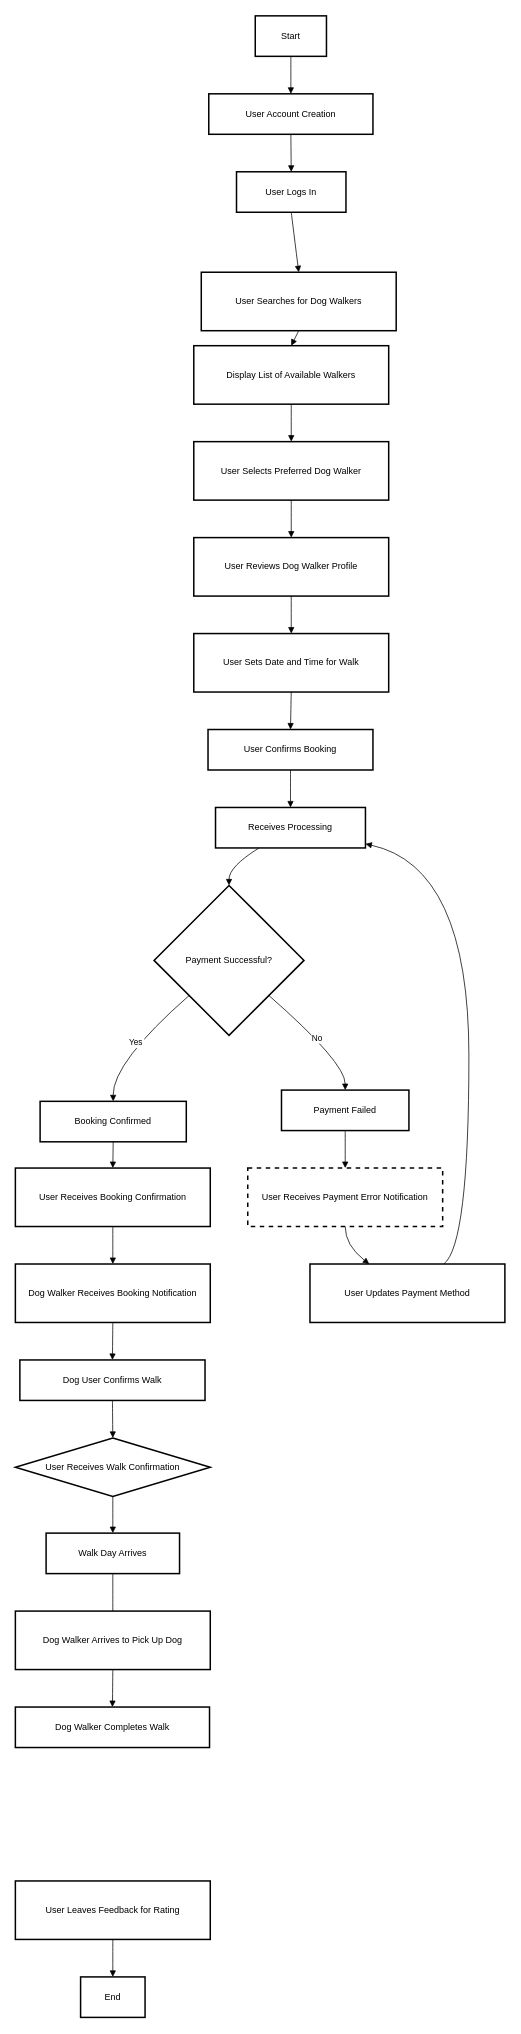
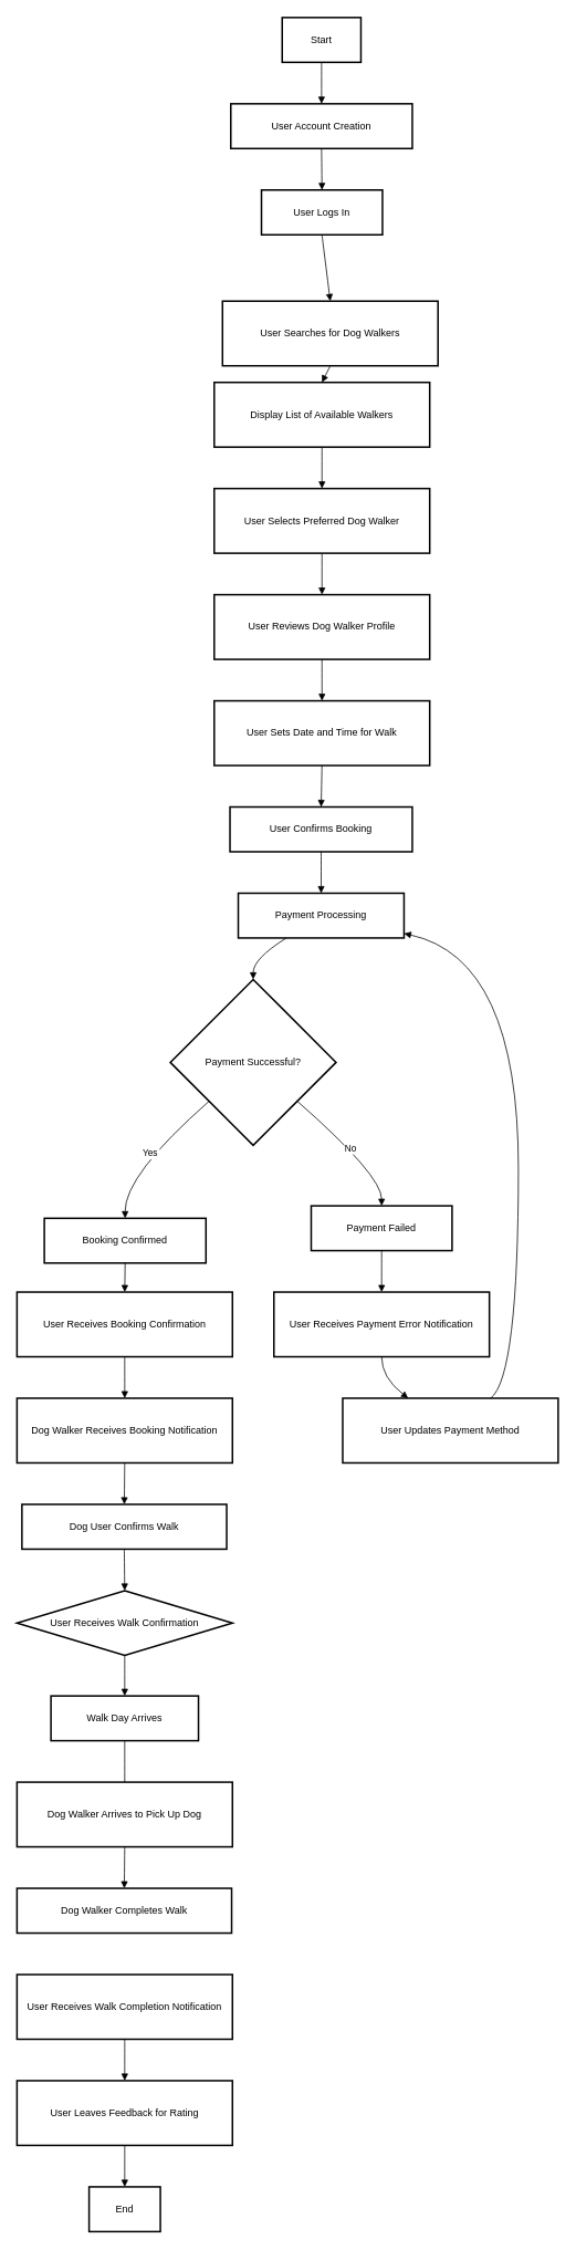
  <mxCell id="0" />
  <mxCell id="1" parent="0" />
  <mxCell id="2" value="Start" style="whiteSpace=wrap;strokeWidth=2;" vertex="1" parent="1"><mxGeometry x="340" y="20" width="95" height="54" as="geometry" /></mxCell>
  <mxCell id="3" value="User Account Creation" style="whiteSpace=wrap;strokeWidth=2;" vertex="1" parent="1"><mxGeometry x="278" y="124" width="219" height="54" as="geometry" /></mxCell>
  <mxCell id="4" value="User Logs In" style="whiteSpace=wrap;strokeWidth=2;" vertex="1" parent="1"><mxGeometry x="315" y="228" width="146" height="54" as="geometry" /></mxCell>
  <mxCell id="5" value="User Searches for Dog Walkers" style="whiteSpace=wrap;strokeWidth=2;" vertex="1" parent="1"><mxGeometry x="268" y="362" width="260" height="78" as="geometry" /></mxCell>
  <mxCell id="6" value="Display List of Available Walkers" style="whiteSpace=wrap;strokeWidth=2;" vertex="1" parent="1"><mxGeometry x="258" y="460" width="260" height="78" as="geometry" /></mxCell>
  <mxCell id="7" value="User Selects Preferred Dog Walker" style="whiteSpace=wrap;strokeWidth=2;" vertex="1" parent="1"><mxGeometry x="258" y="588" width="260" height="78" as="geometry" /></mxCell>
  <mxCell id="8" value="User Reviews Dog Walker Profile" style="whiteSpace=wrap;strokeWidth=2;" vertex="1" parent="1"><mxGeometry x="258" y="716" width="260" height="78" as="geometry" /></mxCell>
  <mxCell id="9" value="User Sets Date and Time for Walk" style="whiteSpace=wrap;strokeWidth=2;" vertex="1" parent="1"><mxGeometry x="258" y="844" width="260" height="78" as="geometry" /></mxCell>
  <mxCell id="10" value="User Confirms Booking" style="whiteSpace=wrap;strokeWidth=2;" vertex="1" parent="1"><mxGeometry x="277" y="972" width="220" height="54" as="geometry" /></mxCell>
- <mxCell id="11" value="Receives Processing" style="whiteSpace=wrap;strokeWidth=2;" vertex="1" parent="1"><mxGeometry x="287" y="1076" width="200" height="54" as="geometry" /></mxCell>
+ <mxCell id="11" value="Payment Processing" style="whiteSpace=wrap;strokeWidth=2;" vertex="1" parent="1"><mxGeometry x="287" y="1076" width="200" height="54" as="geometry" /></mxCell>
  <mxCell id="12" value="Payment Successful?" style="rhombus;strokeWidth=2;whiteSpace=wrap;" vertex="1" parent="1"><mxGeometry x="205" y="1180" width="200" height="200" as="geometry" /></mxCell>
  <mxCell id="13" value="Booking Confirmed" style="whiteSpace=wrap;strokeWidth=2;" vertex="1" parent="1"><mxGeometry x="53" y="1468" width="195" height="54" as="geometry" /></mxCell>
  <mxCell id="14" value="Payment Failed" style="whiteSpace=wrap;strokeWidth=2;" vertex="1" parent="1"><mxGeometry x="375" y="1453" width="170" height="54" as="geometry" /></mxCell>
- <mxCell id="15" value="User Receives Payment Error Notification" style="whiteSpace=wrap;strokeWidth=2;dashed=1;" vertex="1" parent="1"><mxGeometry x="330" y="1557" width="260" height="78" as="geometry" /></mxCell>
+ <mxCell id="15" value="User Receives Payment Error Notification" style="whiteSpace=wrap;strokeWidth=2;" vertex="1" parent="1"><mxGeometry x="330" y="1557" width="260" height="78" as="geometry" /></mxCell>
  <mxCell id="16" value="User Updates Payment Method" style="whiteSpace=wrap;strokeWidth=2;" vertex="1" parent="1"><mxGeometry x="413" y="1685" width="260" height="78" as="geometry" /></mxCell>
  <mxCell id="17" value="User Receives Booking Confirmation" style="whiteSpace=wrap;strokeWidth=2;" vertex="1" parent="1"><mxGeometry x="20" y="1557" width="260" height="78" as="geometry" /></mxCell>
  <mxCell id="18" value="Dog Walker Receives Booking Notification" style="whiteSpace=wrap;strokeWidth=2;" vertex="1" parent="1"><mxGeometry x="20" y="1685" width="260" height="78" as="geometry" /></mxCell>
  <mxCell id="19" value="Dog User Confirms Walk" style="whiteSpace=wrap;strokeWidth=2;" vertex="1" parent="1"><mxGeometry x="26" y="1813" width="247" height="54" as="geometry" /></mxCell>
  <mxCell id="20" value="User Receives Walk Confirmation" style="rhombus;whiteSpace=wrap;strokeWidth=2;" vertex="1" parent="1"><mxGeometry x="20" y="1917" width="260" height="78" as="geometry" /></mxCell>
  <mxCell id="21" value="Walk Day Arrives" style="whiteSpace=wrap;strokeWidth=2;" vertex="1" parent="1"><mxGeometry x="61" y="2044" width="178" height="54" as="geometry" /></mxCell>
  <mxCell id="22" value="Dog Walker Arrives to Pick Up Dog" style="whiteSpace=wrap;strokeWidth=2;" vertex="1" parent="1"><mxGeometry x="20" y="2148" width="260" height="78" as="geometry" /></mxCell>
  <mxCell id="23" value="Dog Walker Completes Walk" style="whiteSpace=wrap;strokeWidth=2;" vertex="1" parent="1"><mxGeometry x="20" y="2276" width="259" height="54" as="geometry" /></mxCell>
+ <mxCell id="24" value="User Receives Walk Completion Notification" style="whiteSpace=wrap;strokeWidth=2;" vertex="1" parent="1"><mxGeometry x="20" y="2380" width="260" height="78" as="geometry" /></mxCell>
  <mxCell id="25" value="User Leaves Feedback for Rating" style="whiteSpace=wrap;strokeWidth=2;" vertex="1" parent="1"><mxGeometry x="20" y="2508" width="260" height="78" as="geometry" /></mxCell>
  <mxCell id="26" value="End" style="whiteSpace=wrap;strokeWidth=2;" vertex="1" parent="1"><mxGeometry x="107" y="2636" width="86" height="54" as="geometry" /></mxCell>
  <mxCell id="27" value="" style="curved=1;startArrow=none;endArrow=block;exitX=0.5;exitY=1;entryX=0.5;entryY=0;" edge="1" parent="1" source="2" target="3"><mxGeometry relative="1" as="geometry"><Array as="points" /></mxGeometry></mxCell>
  <mxCell id="28" value="" style="curved=1;startArrow=none;endArrow=block;exitX=0.5;exitY=1;entryX=0.5;entryY=0;" edge="1" parent="1" source="3" target="4"><mxGeometry relative="1" as="geometry"><Array as="points" /></mxGeometry></mxCell>
  <mxCell id="29" value="" style="curved=1;startArrow=none;endArrow=block;exitX=0.5;exitY=1;entryX=0.5;entryY=0;" edge="1" parent="1" source="4" target="5"><mxGeometry relative="1" as="geometry"><Array as="points" /></mxGeometry></mxCell>
  <mxCell id="30" value="" style="curved=1;startArrow=none;endArrow=block;exitX=0.5;exitY=1;entryX=0.5;entryY=0;" edge="1" parent="1" source="5" target="6"><mxGeometry relative="1" as="geometry"><Array as="points" /></mxGeometry></mxCell>
  <mxCell id="31" value="" style="curved=1;startArrow=none;endArrow=block;exitX=0.5;exitY=1;entryX=0.5;entryY=0;" edge="1" parent="1" source="6" target="7"><mxGeometry relative="1" as="geometry"><Array as="points" /></mxGeometry></mxCell>
  <mxCell id="32" value="" style="curved=1;startArrow=none;endArrow=block;exitX=0.5;exitY=1;entryX=0.5;entryY=0;" edge="1" parent="1" source="7" target="8"><mxGeometry relative="1" as="geometry"><Array as="points" /></mxGeometry></mxCell>
  <mxCell id="33" value="" style="curved=1;startArrow=none;endArrow=block;exitX=0.5;exitY=1;entryX=0.5;entryY=0;" edge="1" parent="1" source="8" target="9"><mxGeometry relative="1" as="geometry"><Array as="points" /></mxGeometry></mxCell>
  <mxCell id="34" value="" style="curved=1;startArrow=none;endArrow=block;exitX=0.5;exitY=1;entryX=0.5;entryY=0;" edge="1" parent="1" source="9" target="10"><mxGeometry relative="1" as="geometry"><Array as="points" /></mxGeometry></mxCell>
  <mxCell id="35" value="" style="curved=1;startArrow=none;endArrow=block;exitX=0.5;exitY=1;entryX=0.5;entryY=0;" edge="1" parent="1" source="10" target="11"><mxGeometry relative="1" as="geometry"><Array as="points" /></mxGeometry></mxCell>
  <mxCell id="36" value="" style="curved=1;startArrow=none;endArrow=block;exitX=0.29;exitY=1;entryX=0.5;entryY=0;" edge="1" parent="1" source="11" target="12"><mxGeometry relative="1" as="geometry"><Array as="points"><mxPoint x="305" y="1155" /></Array></mxGeometry></mxCell>
  <mxCell id="37" value="Yes" style="curved=1;startArrow=none;endArrow=block;exitX=0;exitY=0.94;entryX=0.5;entryY=-0.01;" edge="1" parent="1" source="12" target="13"><mxGeometry relative="1" as="geometry"><Array as="points"><mxPoint x="150" y="1416" /></Array></mxGeometry></mxCell>
  <mxCell id="38" value="No" style="curved=1;startArrow=none;endArrow=block;exitX=1;exitY=0.94;entryX=0.5;entryY=-0.01;" edge="1" parent="1" source="12" target="14"><mxGeometry relative="1" as="geometry"><Array as="points"><mxPoint x="460" y="1416" /></Array></mxGeometry></mxCell>
  <mxCell id="39" value="" style="curved=1;startArrow=none;endArrow=block;exitX=0.5;exitY=0.99;entryX=0.5;entryY=-0.01;" edge="1" parent="1" source="14" target="15"><mxGeometry relative="1" as="geometry"><Array as="points" /></mxGeometry></mxCell>
  <mxCell id="40" value="" style="curved=1;startArrow=none;endArrow=block;exitX=0.5;exitY=0.99;entryX=0.3;entryY=-0.01;" edge="1" parent="1" source="15" target="16"><mxGeometry relative="1" as="geometry"><Array as="points"><mxPoint x="460" y="1660" /></Array></mxGeometry></mxCell>
  <mxCell id="41" value="" style="curved=1;startArrow=none;endArrow=block;exitX=0.69;exitY=-0.01;entryX=1;entryY=0.9;" edge="1" parent="1" source="16" target="11"><mxGeometry relative="1" as="geometry"><Array as="points"><mxPoint x="625" y="1660" /><mxPoint x="625" y="1155" /></Array></mxGeometry></mxCell>
  <mxCell id="42" value="" style="curved=1;startArrow=none;endArrow=block;exitX=0.5;exitY=0.99;entryX=0.5;entryY=-0.01;" edge="1" parent="1" source="13" target="17"><mxGeometry relative="1" as="geometry"><Array as="points" /></mxGeometry></mxCell>
  <mxCell id="43" value="" style="curved=1;startArrow=none;endArrow=block;exitX=0.5;exitY=0.99;entryX=0.5;entryY=-0.01;" edge="1" parent="1" source="17" target="18"><mxGeometry relative="1" as="geometry"><Array as="points" /></mxGeometry></mxCell>
  <mxCell id="44" value="" style="curved=1;startArrow=none;endArrow=block;exitX=0.5;exitY=0.99;entryX=0.5;entryY=-0.01;" edge="1" parent="1" source="18" target="19"><mxGeometry relative="1" as="geometry"><Array as="points" /></mxGeometry></mxCell>
  <mxCell id="45" value="" style="curved=1;startArrow=none;endArrow=block;exitX=0.5;exitY=0.99;entryX=0.5;entryY=-0.01;" edge="1" parent="1" source="19" target="20"><mxGeometry relative="1" as="geometry"><Array as="points" /></mxGeometry></mxCell>
  <mxCell id="46" value="" style="curved=1;startArrow=none;endArrow=block;exitX=0.5;exitY=0.99;entryX=0.5;entryY=0.01;" edge="1" parent="1" source="20" target="21"><mxGeometry relative="1" as="geometry"><Array as="points" /></mxGeometry></mxCell>
  <mxCell id="47" value="" style="curved=1;startArrow=none;endArrow=none;exitX=0.5;exitY=1.01;entryX=0.5;entryY=0.01;" edge="1" parent="1" source="21" target="22"><mxGeometry relative="1" as="geometry"><Array as="points" /></mxGeometry></mxCell>
  <mxCell id="48" value="" style="curved=1;startArrow=none;endArrow=block;exitX=0.5;exitY=1.01;entryX=0.5;entryY=0.01;" edge="1" parent="1" source="22" target="23"><mxGeometry relative="1" as="geometry"><Array as="points" /></mxGeometry></mxCell>
+ <mxCell id="49" value="" style="curved=1;startArrow=none;endArrow=block;exitX=0.5;exitY=1.01;entryX=0.5;entryY=0.01;" edge="1" parent="1" source="24" target="25"><mxGeometry relative="1" as="geometry"><Array as="points" /></mxGeometry></mxCell>
  <mxCell id="50" value="" style="curved=1;startArrow=none;endArrow=block;exitX=0.5;exitY=1.01;entryX=0.5;entryY=0.01;" edge="1" parent="1" source="25" target="26"><mxGeometry relative="1" as="geometry"><Array as="points" /></mxGeometry></mxCell>
